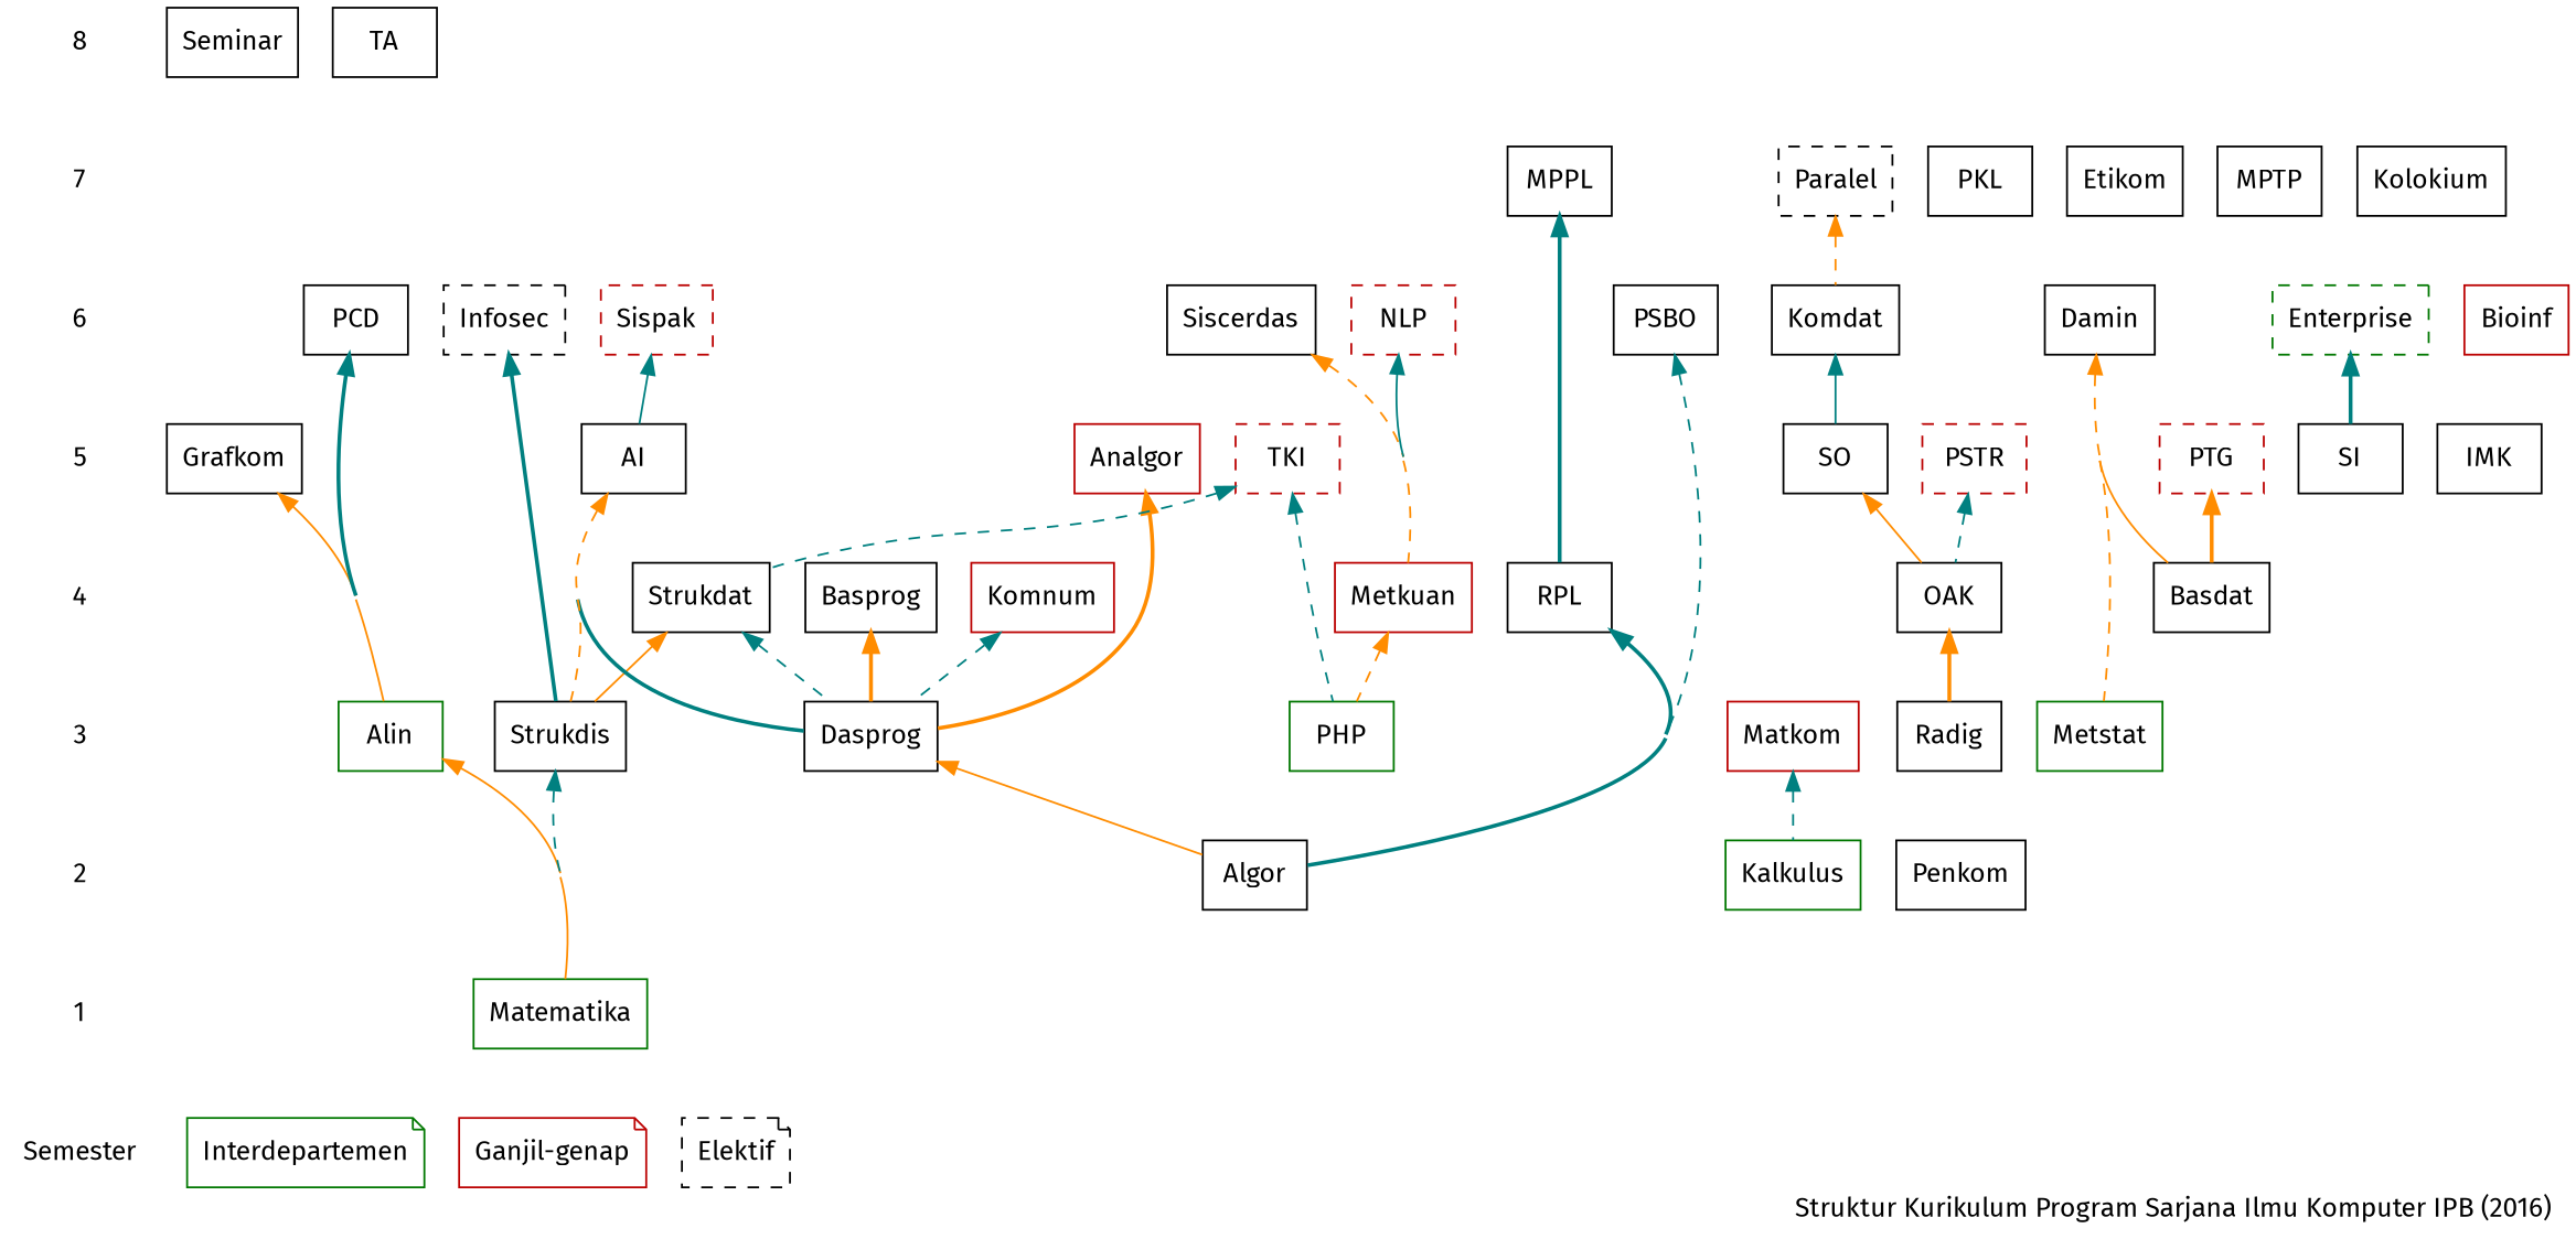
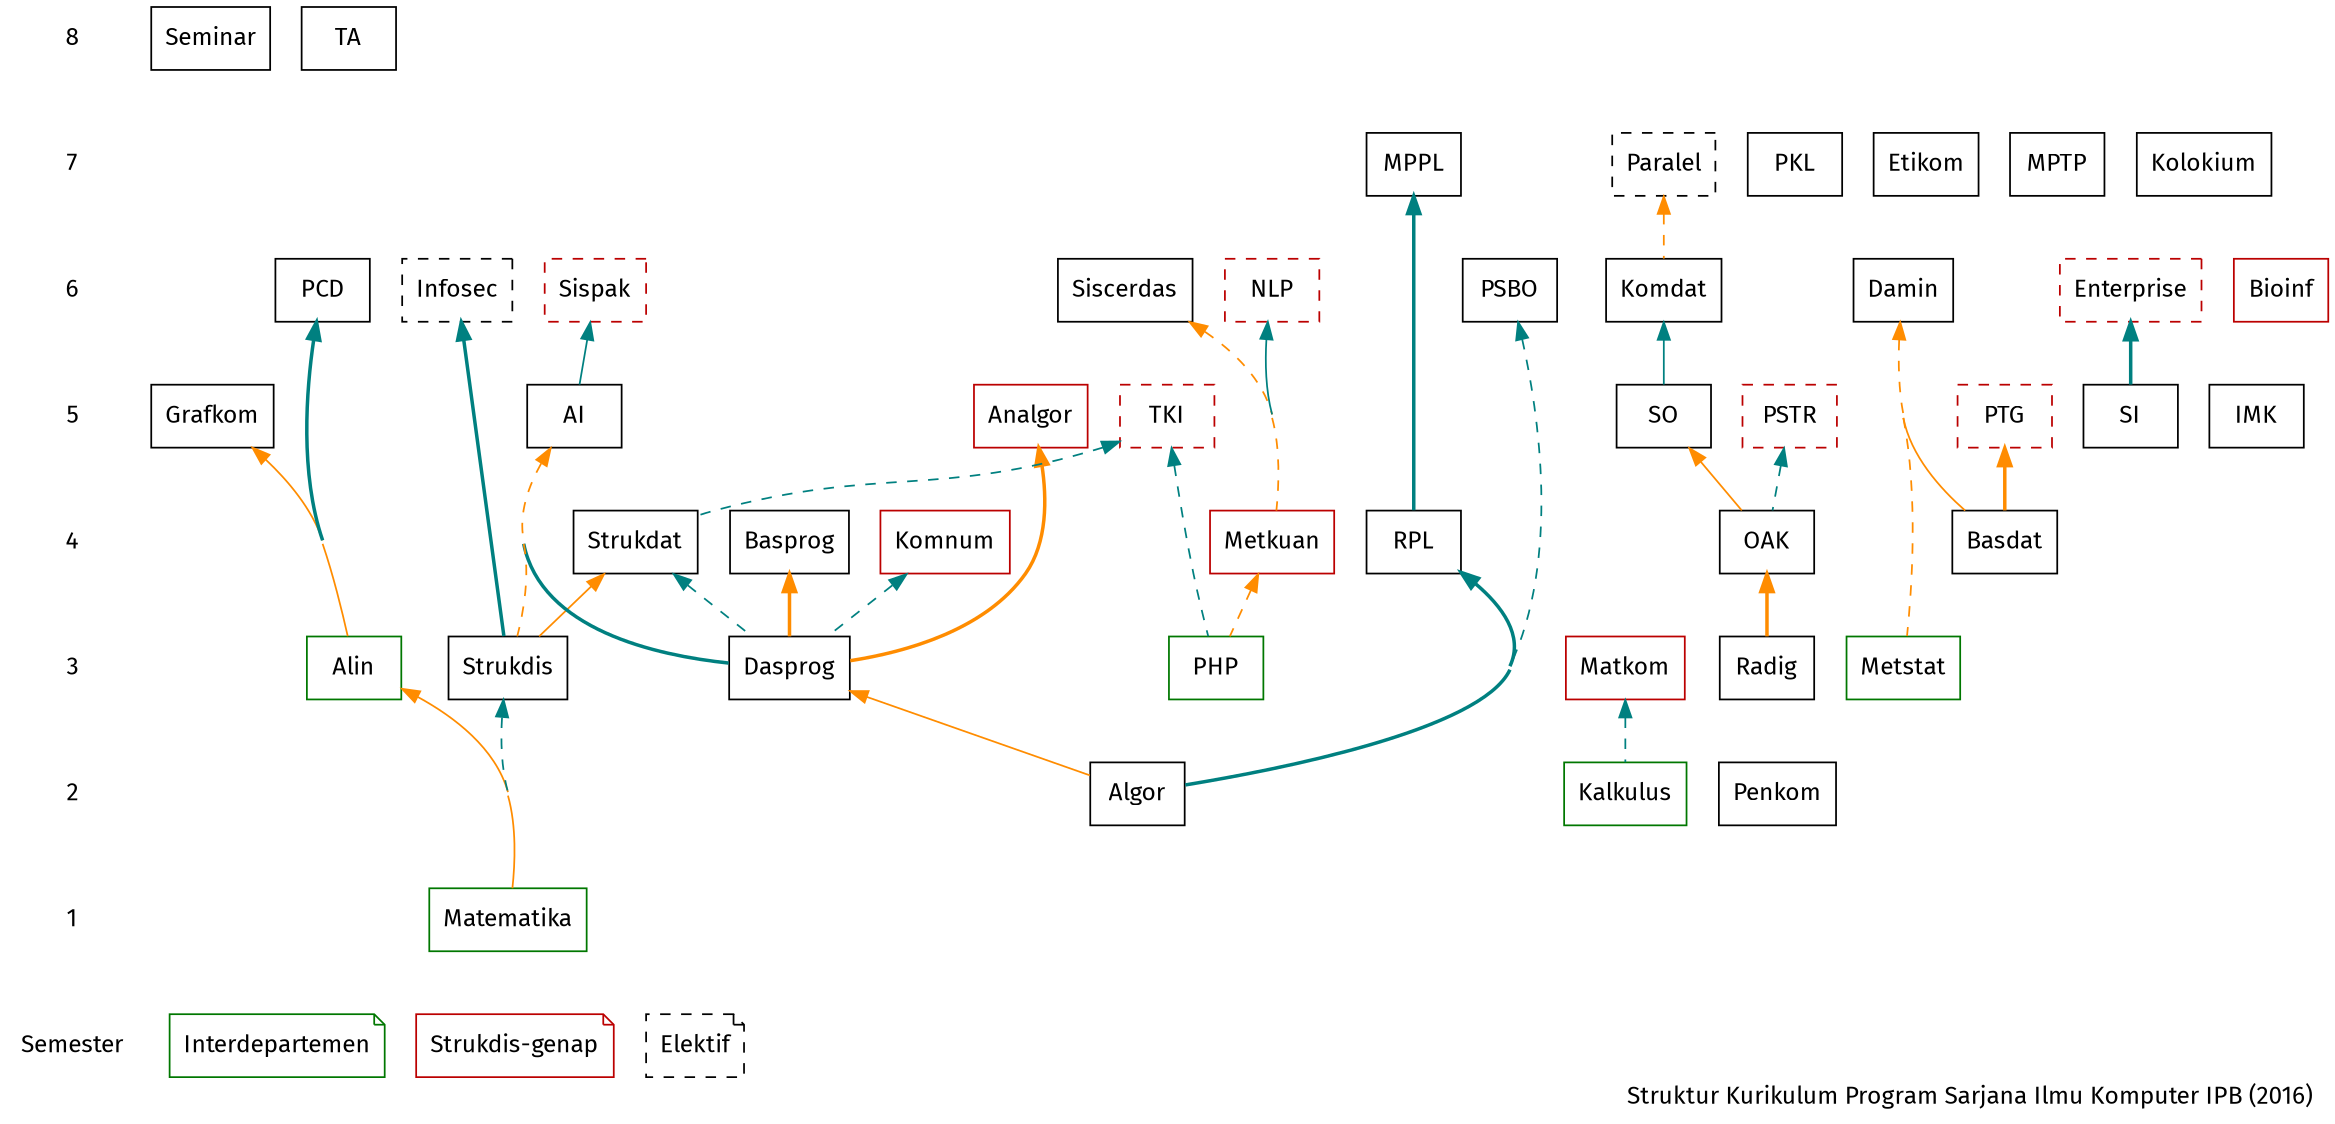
  digraph {
    concentrate=true
    fontname="Fira Sans"
    label="Struktur Kurikulum Program Sarjana Ilmu Komputer IPB (2016)"
    labeljust=r
    node [fontname="Fira Sans" shape=box]
    edge [dir=back style=dashed color=teal]
    1 [shape=plaintext]
    Matematika [color="#007700"]
    2 [shape=plaintext]
    Algor
    Kalkulus [color="#007700"]
    Penkom
    3 [shape=plaintext]
    Dasprog
    Alin [color="#007700"]
    Strukdis
    Radig
    Metstat [color="#007700"]
    PHP [color="#007700"]
    Matkom [color="#bb0000"]
    4 [shape=plaintext]
    Basprog
    Strukdat
    RPL
    OAK
    Basdat
    Metkuan [color="#bb0000"]
    Komnum [color="#bb0000"]
    5 [shape=plaintext]
    AI
    Grafkom
    SO
    SI
    IMK
    Analgor [color="#bb0000"]
    6 [shape=plaintext]
    PCD
    PSBO
    Komdat
    Damin
    Siscerdas
    Bioinf [color="#bb0000"]
    7 [shape=plaintext]
    PKL
    Etikom
    MPTP
    MPPL
    Kolokium
    8 [shape=plaintext]
    Seminar
    TA
    PSTR [color="#bb0000" style=dashed]
    PTG [color="#bb0000" style=dashed]
    TKI [color="#bb0000" style=dashed]
    Infosec [style=dashed]
    Sispak [color="#bb0000" style=dashed]
-   Enterprise [color="#007700" style=dashed]
+   Enterprise [color="#bb0000" style=dashed]
    NLP [color="#bb0000" style=dashed]
    Paralel [style=dashed]
    Semester [shape=plaintext]
    n55 [color="#007700" label=Interdepartemen shape=note]
-   n56 [color="#bb0000" label="Ganjil-genap" shape=note]
+   n56 [color="#bb0000" label="Strukdis-genap" shape=note]
    n57 [label=Elektif shape=note style=dashed]
    subgraph sub_1 {
      rank=same
      1
      Matematika
    }
    subgraph sub_2 {
      rank=same
      2
      Algor
      Kalkulus
      Penkom
    }
    subgraph sub_3 {
      rank=same
      3
      Dasprog
      Alin
      Strukdis
      Radig
      Metstat
      PHP
      Matkom
    }
    subgraph sub_4 {
      rank=same
      4
      Basprog
      Strukdat
      RPL
      OAK
      Basdat
      Metkuan
      Komnum
    }
    subgraph sub_5 {
      rank=same
      5
      AI
      Grafkom
      SO
      SI
      IMK
      Analgor
    }
    subgraph sub_6 {
      rank=same
      6
      PCD
      PSBO
      Komdat
      Damin
      Siscerdas
      Bioinf
    }
    subgraph sub_7 {
      rank=same
      7
      PKL
      Etikom
      MPTP
      MPPL
      Kolokium
    }
    subgraph sub_8 {
      rank=same
      8
      Seminar
      TA
    }
    subgraph sub_9 {
      Dasprog
      Strukdis
    }
    subgraph sub_10 {
      Dasprog
      Strukdis
    }
    subgraph sub_11 {
      Dasprog
      Strukdis
    }
    subgraph sub_12 {
      Metstat
      Basdat
    }
    subgraph sub_13 {
      rank=same
      5
      PSTR
      PTG
      TKI
    }
    subgraph sub_14 {
      rank=same
      6
      Infosec
      Sispak
      Enterprise
      NLP
    }
    subgraph sub_15 {
      rank=same
      7
      Paralel
    }
    subgraph sub_16 {
      PHP
      Strukdat
    }
    subgraph sub_17 {
      rank=sink
      Semester
      n55
      n56
      n57
    }
    subgraph sub_18 {
      1
      2
      3
      4
      5
      6
      7
      8
      Semester
    }
    1 -> Semester [style=invis color=""]
    2 -> 1 [style=invis color=""]
    3 -> 2 [style=invis color=""]
    Dasprog -> Algor [color=darkorange style=solid]
    Alin -> Matematika [color=darkorange style=solid]
    Strukdis -> Matematika
    Matkom -> Kalkulus
    4 -> 3 [style=invis color=""]
    Basprog -> Dasprog [color=darkorange style=bold]
    Strukdat -> Dasprog
    Strukdat -> Strukdis [color=darkorange style=solid]
    RPL -> Algor [style=bold]
    OAK -> Radig [color=darkorange style=bold]
    Metkuan -> PHP [color=darkorange]
    Komnum -> Dasprog
    5 -> 4 [style=invis color=""]
    AI -> Dasprog [style=bold]
    AI -> Strukdis [color=darkorange]
    Grafkom -> Alin [color=darkorange style=solid]
    SO -> OAK [color=darkorange style=solid]
    Analgor -> Dasprog [color=darkorange style=bold]
    6 -> 5 [style=invis color=""]
    PCD -> Alin [style=bold]
    PSBO -> Algor
    Komdat -> SO [style=solid]
    Damin -> Metstat [color=darkorange]
    Damin -> Basdat [color=darkorange style=solid]
    Siscerdas -> Metkuan [color=darkorange]
    7 -> 6 [style=invis color=""]
    MPPL -> RPL [style=bold]
    8 -> 7 [style=invis color=""]
    PSTR -> OAK
    PTG -> Basdat [color=darkorange style=bold]
    TKI -> PHP
    TKI -> Strukdat
    Infosec -> Strukdis [style=bold]
    Sispak -> AI [style=solid]
    Enterprise -> SI [style=bold]
    NLP -> Metkuan [style=solid]
    Paralel -> Komdat [color=darkorange]
  }
